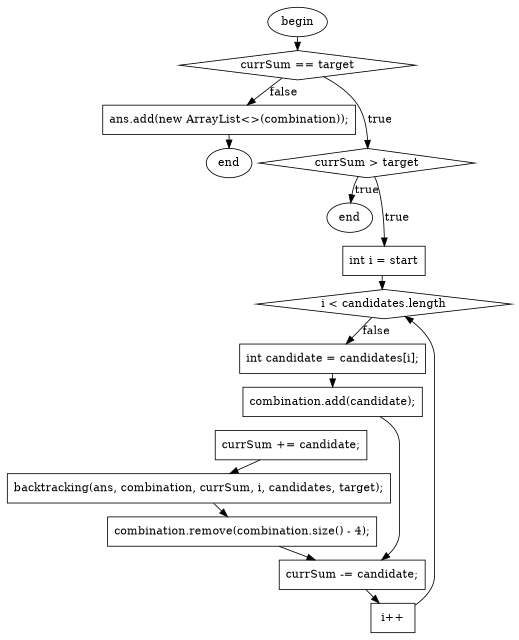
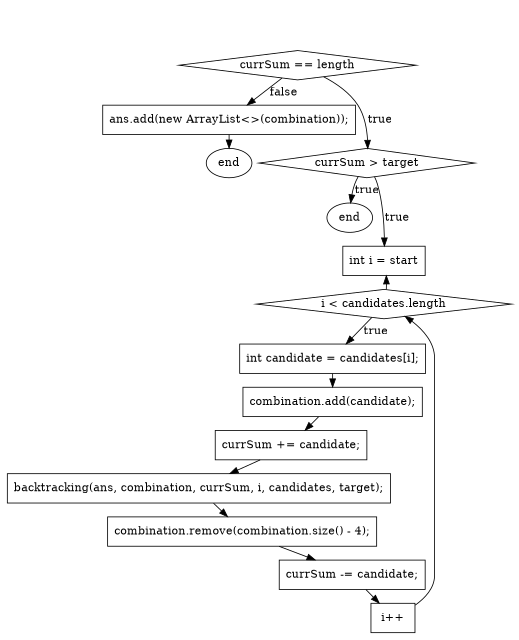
  digraph {
    nodesep=0.1
    ranksep=0.1
    node [fillcolor=white shape=box style=filled]
-   n1 [label=begin shape=ellipse]
-   n2 [label="currSum == target" shape=diamond]
+   n2 [label="currSum == length" shape=diamond]
    n3 [label="ans.add(new ArrayList\<\>(combination));"]
    n4 [label="currSum \> target" shape=diamond]
    n5 [label=end shape=ellipse]
    n6 [label=end shape=ellipse]
    n7 [label="int i = start"]
    n8 [label="i \< candidates.length" shape=diamond]
    n9 [label="int candidate = candidates[i];"]
    n10 [label="combination.add(candidate);"]
    n11 [label="currSum += candidate;"]
    n12 [label="backtracking(ans, combination, currSum, i, candidates, target);"]
    n13 [label="combination.remove(combination.size() - 4);"]
    n14 [label="currSum -= candidate;"]
    n15 [label="i++"]
-   n1 -> n2
    n2 -> n3 [label=false minlen=1]
    n2 -> n4 [label=true minlen=2]
    n3 -> n5
    n4 -> n6 [label=true minlen=1]
    n4 -> n7 [label=true minlen=2]
-   n7 -> n8
-   n8 -> n9 [label=false minlen=1]
+   n8 -> n7
+   n8 -> n9 [label=true minlen=1]
    n9 -> n10
-   n10 -> n14
+   n10 -> n11
    n11 -> n12
    n12 -> n13
    n13 -> n14
    n14 -> n15
    n15 -> n8
  }
